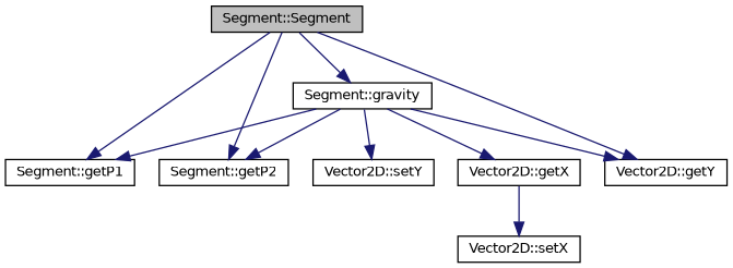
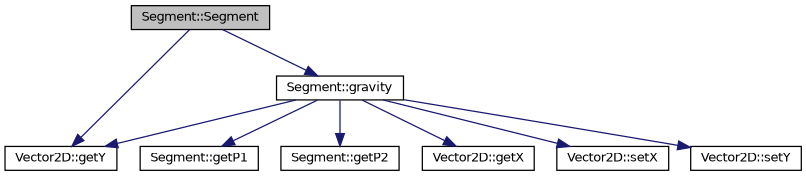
  digraph {
    rankdir=TB
    node [color=black fillcolor=white fontname=Helvetica fontsize=10 shape=record style=filled]
    edge [color=midnightblue fontname=Helvetica fontsize=10 labelfontname=Helvetica labelfontsize=10 style=solid]
    n1 [fillcolor=grey75 fontcolor=black height=0.2 label="Segment::Segment" width=0.4]
    n2 [height=0.2 label="Segment::getP1" width=0.4]
    n3 [height=0.2 label="Segment::getP2" width=0.4]
    n4 [height=0.2 label="Vector2D::getY" width=0.4]
    n5 [height=0.2 label="Segment::gravity" width=0.4]
    n6 [height=0.2 label="Vector2D::getX" width=0.4]
    n7 [height=0.2 label="Vector2D::setX" width=0.4]
    n8 [height=0.2 label="Vector2D::setY" width=0.4]
-   n1 -> n2
-   n1 -> n3
    n1 -> n4
    n1 -> n5
    n5 -> n2
    n5 -> n3
    n5 -> n4
    n5 -> n6
-   n6 -> n7
+   n5 -> n7
    n5 -> n8
  }
